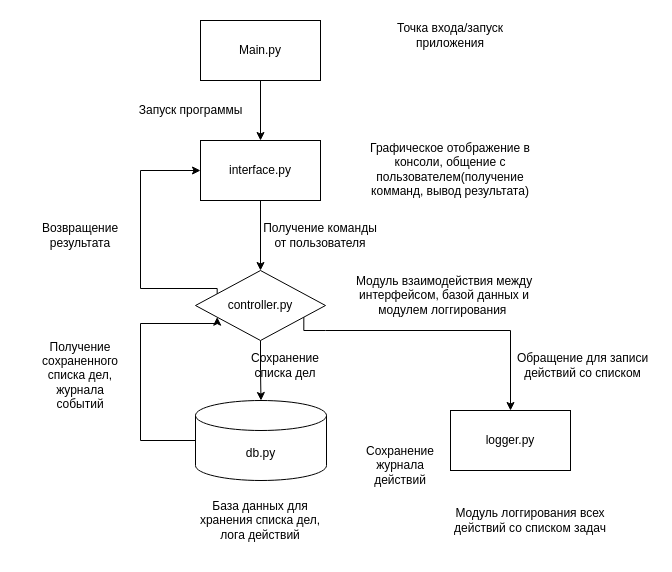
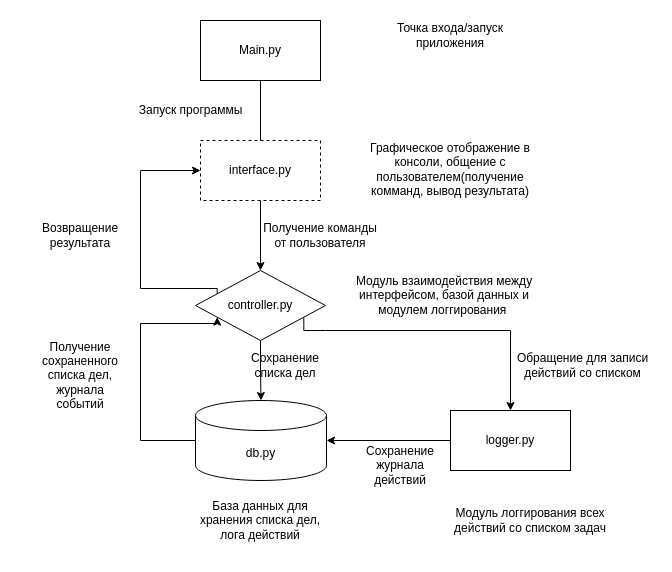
  <mxCell id="0" />
  <mxCell id="1" parent="0" />
  <mxCell id="2" style="edgeStyle=orthogonalEdgeStyle;rounded=0;orthogonalLoop=1;jettySize=auto;html=1;entryX=0;entryY=0.5;entryDx=0;entryDy=0;exitX=0;exitY=0.25;exitDx=0;exitDy=0;" parent="1" source="5" target="7" edge="1"><mxGeometry relative="1" as="geometry"><mxPoint x="130" y="170" as="targetPoint" /><Array as="points"><mxPoint x="140" y="288" /><mxPoint x="140" y="170" /></Array></mxGeometry></mxCell>
  <mxCell id="3" style="edgeStyle=orthogonalEdgeStyle;rounded=0;orthogonalLoop=1;jettySize=auto;html=1;entryX=0.5;entryY=0;entryDx=0;entryDy=0;entryPerimeter=0;" parent="1" source="5" target="20" edge="1"><mxGeometry relative="1" as="geometry" /></mxCell>
  <mxCell id="4" style="edgeStyle=orthogonalEdgeStyle;rounded=0;orthogonalLoop=1;jettySize=auto;html=1;exitX=1;exitY=0.75;exitDx=0;exitDy=0;entryX=0.5;entryY=0;entryDx=0;entryDy=0;" parent="1" source="5" target="10" edge="1"><mxGeometry relative="1" as="geometry"><Array as="points"><mxPoint x="325" y="330" /><mxPoint x="500" y="330" /></Array></mxGeometry></mxCell>
  <mxCell id="5" value="controller.py" style="rhombus;whiteSpace=wrap;html=1;" parent="1" vertex="1"><mxGeometry x="195" y="270" width="130" height="70" as="geometry" /></mxCell>
  <mxCell id="6" style="edgeStyle=orthogonalEdgeStyle;rounded=0;orthogonalLoop=1;jettySize=auto;html=1;" parent="1" source="7" target="5" edge="1"><mxGeometry relative="1" as="geometry" /></mxCell>
- <mxCell id="7" value="interface.py" style="rounded=0;whiteSpace=wrap;html=1;" parent="1" vertex="1"><mxGeometry x="200" y="140" width="120" height="60" as="geometry" /></mxCell>
+ <mxCell id="7" value="interface.py" style="rounded=0;whiteSpace=wrap;html=1;dashed=1;" parent="1" vertex="1"><mxGeometry x="200" y="140" width="120" height="60" as="geometry" /></mxCell>
  <mxCell id="8" value="Запуск программы" style="text;html=1;align=center;verticalAlign=middle;resizable=0;points=[];autosize=1;strokeColor=none;fillColor=none;" parent="1" vertex="1"><mxGeometry x="130" y="100" width="120" height="20" as="geometry" /></mxCell>
+ <mxCell id="9" style="edgeStyle=orthogonalEdgeStyle;rounded=0;orthogonalLoop=1;jettySize=auto;html=1;entryX=1;entryY=0.5;entryDx=0;entryDy=0;entryPerimeter=0;" parent="1" source="10" target="20" edge="1"><mxGeometry relative="1" as="geometry" /></mxCell>
  <mxCell id="10" value="logger.py" style="rounded=0;whiteSpace=wrap;html=1;" parent="1" vertex="1"><mxGeometry x="450" y="410" width="120" height="60" as="geometry" /></mxCell>
- <mxCell id="11" style="edgeStyle=orthogonalEdgeStyle;rounded=0;orthogonalLoop=1;jettySize=auto;html=1;" parent="1" source="12" target="7" edge="1"><mxGeometry relative="1" as="geometry" /></mxCell>
+ <mxCell id="11" style="edgeStyle=orthogonalEdgeStyle;rounded=0;orthogonalLoop=1;jettySize=auto;html=1;endArrow=none;" parent="1" source="12" target="7" edge="1"><mxGeometry relative="1" as="geometry" /></mxCell>
  <mxCell id="12" value="Main.py" style="rounded=0;whiteSpace=wrap;html=1;" parent="1" vertex="1"><mxGeometry x="200" width="120" height="60" as="geometry" y="20" /></mxCell>
  <mxCell id="13" value="Точка входа/запуск приложения" style="text;html=1;strokeColor=none;fillColor=none;align=center;verticalAlign=middle;whiteSpace=wrap;rounded=0;" parent="1" vertex="1"><mxGeometry x="385" y="20" width="130" height="30" as="geometry" /></mxCell>
  <mxCell id="14" value="Графическое отображение в консоли, общение с пользователем(получение комманд, вывод результата)" style="text;html=1;strokeColor=none;fillColor=none;align=center;verticalAlign=middle;whiteSpace=wrap;rounded=0;" parent="1" vertex="1"><mxGeometry x="360" y="137.5" width="180" height="62.5" as="geometry" /></mxCell>
  <mxCell id="15" value="&lt;span style=&quot;&quot;&gt;Получение команды от пользователя&lt;/span&gt;" style="text;html=1;strokeColor=none;fillColor=none;align=center;verticalAlign=middle;whiteSpace=wrap;rounded=0;" parent="1" vertex="1"><mxGeometry x="260" y="220" width="120" height="30" as="geometry" /></mxCell>
  <mxCell id="16" value="&lt;span style=&quot;&quot;&gt;Возвращение результата&lt;/span&gt;" style="text;html=1;strokeColor=none;fillColor=none;align=center;verticalAlign=middle;whiteSpace=wrap;rounded=0;" parent="1" vertex="1"><mxGeometry x="20" y="220" width="120" height="30" as="geometry" /></mxCell>
  <mxCell id="17" value="Модуль взаимодействия между интерфейсом, базой данных и модулем логгирования&amp;nbsp;" style="text;html=1;strokeColor=none;fillColor=none;align=center;verticalAlign=middle;whiteSpace=wrap;rounded=0;" parent="1" vertex="1"><mxGeometry x="334" y="270" width="220" height="50" as="geometry" /></mxCell>
  <mxCell id="18" value="Модуль логгирования всех действий со списком задач" style="text;html=1;strokeColor=none;fillColor=none;align=center;verticalAlign=middle;whiteSpace=wrap;rounded=0;" parent="1" vertex="1"><mxGeometry x="450" y="505" width="160" height="30" as="geometry" /></mxCell>
  <mxCell id="19" style="edgeStyle=orthogonalEdgeStyle;rounded=0;orthogonalLoop=1;jettySize=auto;html=1;entryX=0;entryY=0.75;entryDx=0;entryDy=0;" parent="1" source="20" target="5" edge="1"><mxGeometry relative="1" as="geometry"><mxPoint x="140" y="310" as="targetPoint" /><Array as="points"><mxPoint x="140" y="440" /><mxPoint x="140" y="323" /></Array></mxGeometry></mxCell>
  <mxCell id="20" value="db.py" style="shape=cylinder3;whiteSpace=wrap;html=1;boundedLbl=1;backgroundOutline=1;size=15;" parent="1" vertex="1"><mxGeometry x="195" y="400" width="131" height="80" as="geometry" /></mxCell>
  <mxCell id="21" value="База данных для хранения списка дел, лога действий" style="text;html=1;strokeColor=none;fillColor=none;align=center;verticalAlign=middle;whiteSpace=wrap;rounded=0;" parent="1" vertex="1"><mxGeometry x="195" y="490" width="130" height="60" as="geometry" /></mxCell>
  <mxCell id="22" value="Обращение для записи действий со списком" style="text;html=1;strokeColor=none;fillColor=none;align=center;verticalAlign=middle;whiteSpace=wrap;rounded=0;" parent="1" vertex="1"><mxGeometry x="515" y="350" width="135" height="30" as="geometry" /></mxCell>
  <mxCell id="23" value="Сохранение списка дел" style="text;html=1;strokeColor=none;fillColor=none;align=center;verticalAlign=middle;whiteSpace=wrap;rounded=0;" parent="1" vertex="1"><mxGeometry x="245" y="350" width="80" height="30" as="geometry" /></mxCell>
  <mxCell id="24" value="Получение сохраненного списка дел, журнала событий" style="text;html=1;strokeColor=none;fillColor=none;align=center;verticalAlign=middle;whiteSpace=wrap;rounded=0;" parent="1" vertex="1"><mxGeometry x="40" y="360" width="80" height="30" as="geometry" /></mxCell>
  <mxCell id="25" value="Сохранение журнала действий" style="text;html=1;strokeColor=none;fillColor=none;align=center;verticalAlign=middle;whiteSpace=wrap;rounded=0;" parent="1" vertex="1"><mxGeometry x="360" y="450" width="80" height="30" as="geometry" /></mxCell>
